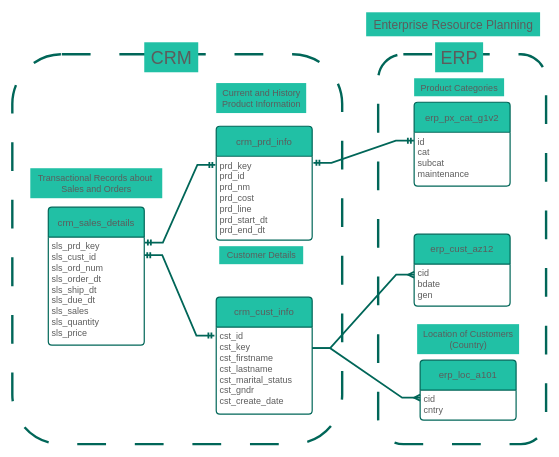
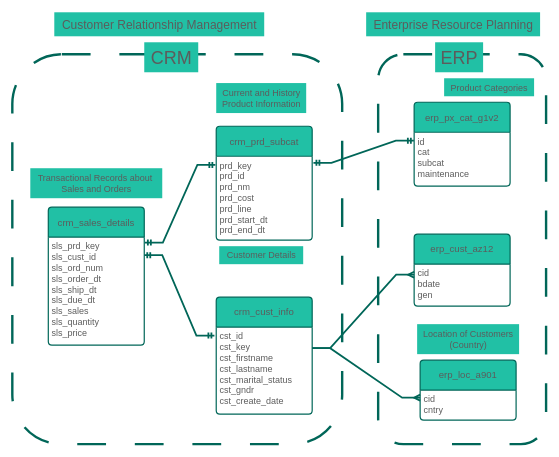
  <mxCell id="0" />
  <mxCell id="1" parent="0" />
  <mxCell id="2" value="&lt;font style=&quot;font-size: 16px;&quot;&gt;crm_sales_details&lt;/font&gt;" style="swimlane;childLayout=stackLayout;horizontal=1;startSize=50;horizontalStack=0;rounded=1;fontSize=14;fontStyle=0;strokeWidth=2;resizeParent=0;resizeLast=1;shadow=0;dashed=0;align=center;arcSize=4;whiteSpace=wrap;html=1;swimlaneFillColor=default;labelBackgroundColor=none;fillColor=#21C0A5;strokeColor=#006658;fontColor=#5C5C5C;" vertex="1" parent="1"><mxGeometry x="80" y="345" width="160" height="230" as="geometry" /></mxCell>
  <mxCell id="3" value="&lt;div align=&quot;left&quot;&gt;&lt;font style=&quot;font-size: 15px;&quot;&gt;sls_prd_key&lt;/font&gt;&lt;/div&gt;&lt;div align=&quot;left&quot;&gt;&lt;font style=&quot;font-size: 15px;&quot;&gt;sls_cust_id&lt;/font&gt;&lt;/div&gt;&lt;div align=&quot;left&quot;&gt;&lt;font style=&quot;font-size: 15px;&quot;&gt;sls_ord_num&lt;/font&gt;&lt;/div&gt;&lt;div align=&quot;left&quot;&gt;&lt;font style=&quot;font-size: 15px;&quot;&gt;sls_order_dt&lt;/font&gt;&lt;/div&gt;&lt;div align=&quot;left&quot;&gt;&lt;font style=&quot;font-size: 15px;&quot;&gt;sls_ship_dt&lt;/font&gt;&lt;/div&gt;&lt;div align=&quot;left&quot;&gt;&lt;font style=&quot;font-size: 15px;&quot;&gt;sls_due_dt&lt;/font&gt;&lt;/div&gt;&lt;div align=&quot;left&quot;&gt;&lt;font style=&quot;font-size: 15px;&quot;&gt;sls_sales&lt;/font&gt;&lt;/div&gt;&lt;div align=&quot;left&quot;&gt;&lt;font style=&quot;font-size: 15px;&quot;&gt;sls_quantity&lt;/font&gt;&lt;/div&gt;&lt;div align=&quot;left&quot;&gt;&lt;font style=&quot;font-size: 15px;&quot;&gt;sls_price&lt;/font&gt;&lt;/div&gt;" style="align=left;strokeColor=none;fillColor=none;spacingLeft=4;spacingRight=4;fontSize=12;verticalAlign=top;resizable=0;rotatable=0;part=1;html=1;whiteSpace=wrap;labelBackgroundColor=none;fontColor=#5C5C5C;" vertex="1" parent="2"><mxGeometry y="50" width="160" height="180" as="geometry" /></mxCell>
- <mxCell id="4" value="&lt;div&gt;&lt;font style=&quot;font-size: 16px;&quot;&gt;crm_prd_info&lt;/font&gt;&lt;/div&gt;" style="swimlane;childLayout=stackLayout;horizontal=1;startSize=50;horizontalStack=0;rounded=1;fontSize=14;fontStyle=0;strokeWidth=2;resizeParent=0;resizeLast=1;shadow=0;dashed=0;align=center;arcSize=4;whiteSpace=wrap;html=1;swimlaneFillColor=default;labelBackgroundColor=none;fillColor=#21C0A5;strokeColor=#006658;fontColor=#5C5C5C;" vertex="1" parent="1"><mxGeometry x="360" y="210" width="160" height="190" as="geometry" /></mxCell>
+ <mxCell id="4" value="&lt;div&gt;&lt;font style=&quot;font-size: 16px;&quot;&gt;crm_prd_subcat&lt;/font&gt;&lt;/div&gt;" style="swimlane;childLayout=stackLayout;horizontal=1;startSize=50;horizontalStack=0;rounded=1;fontSize=14;fontStyle=0;strokeWidth=2;resizeParent=0;resizeLast=1;shadow=0;dashed=0;align=center;arcSize=4;whiteSpace=wrap;html=1;swimlaneFillColor=default;labelBackgroundColor=none;fillColor=#21C0A5;strokeColor=#006658;fontColor=#5C5C5C;" vertex="1" parent="1"><mxGeometry x="360" y="210" width="160" height="190" as="geometry" /></mxCell>
  <mxCell id="5" value="&lt;div&gt;&lt;font style=&quot;font-size: 15px;&quot;&gt;prd_key&lt;/font&gt;&lt;/div&gt;&lt;div&gt;&lt;font style=&quot;font-size: 15px;&quot;&gt;prd_id&lt;/font&gt;&lt;/div&gt;&lt;div&gt;&lt;font style=&quot;font-size: 15px;&quot;&gt;prd_nm&lt;/font&gt;&lt;/div&gt;&lt;div&gt;&lt;font style=&quot;font-size: 15px;&quot;&gt;prd_cost&lt;/font&gt;&lt;/div&gt;&lt;div&gt;&lt;font style=&quot;font-size: 15px;&quot;&gt;prd_line&lt;/font&gt;&lt;/div&gt;&lt;div&gt;&lt;font style=&quot;font-size: 15px;&quot;&gt;prd_start_dt&lt;/font&gt;&lt;/div&gt;&lt;div&gt;&lt;font style=&quot;font-size: 15px;&quot;&gt;prd_end_dt&lt;/font&gt;&lt;/div&gt;" style="align=left;strokeColor=none;fillColor=none;spacingLeft=4;spacingRight=4;fontSize=12;verticalAlign=top;resizable=0;rotatable=0;part=1;html=1;whiteSpace=wrap;labelBackgroundColor=none;fontColor=#5C5C5C;" vertex="1" parent="4"><mxGeometry y="50" width="160" height="140" as="geometry" /></mxCell>
  <mxCell id="6" value="&lt;font style=&quot;font-size: 16px;&quot;&gt;crm_cust_info&lt;/font&gt;" style="swimlane;childLayout=stackLayout;horizontal=1;startSize=50;horizontalStack=0;rounded=1;fontSize=14;fontStyle=0;strokeWidth=2;resizeParent=0;resizeLast=1;shadow=0;dashed=0;align=center;arcSize=4;whiteSpace=wrap;html=1;swimlaneFillColor=default;labelBackgroundColor=none;fillColor=#21C0A5;strokeColor=#006658;fontColor=#5C5C5C;" vertex="1" parent="1"><mxGeometry x="360" y="495" width="160" height="195" as="geometry" /></mxCell>
  <mxCell id="7" value="&lt;div&gt;&lt;font style=&quot;font-size: 15px;&quot;&gt;cst_id&lt;/font&gt;&lt;/div&gt;&lt;div&gt;&lt;font style=&quot;font-size: 15px;&quot;&gt;cst_key&lt;/font&gt;&lt;/div&gt;&lt;div&gt;&lt;font style=&quot;font-size: 15px;&quot;&gt;cst_firstname&lt;/font&gt;&lt;/div&gt;&lt;div&gt;&lt;font style=&quot;font-size: 15px;&quot;&gt;cst_lastname&lt;/font&gt;&lt;/div&gt;&lt;div&gt;&lt;font style=&quot;font-size: 15px;&quot;&gt;cst_marital_status&lt;/font&gt;&lt;/div&gt;&lt;div&gt;&lt;font style=&quot;font-size: 15px;&quot;&gt;cst_gndr&lt;/font&gt;&lt;/div&gt;&lt;div&gt;&lt;font style=&quot;font-size: 15px;&quot;&gt;cst_create_date&lt;/font&gt;&lt;/div&gt;" style="align=left;strokeColor=none;fillColor=none;spacingLeft=4;spacingRight=4;fontSize=12;verticalAlign=top;resizable=0;rotatable=0;part=1;html=1;whiteSpace=wrap;labelBackgroundColor=none;fontColor=#5C5C5C;" vertex="1" parent="6"><mxGeometry y="50" width="160" height="145" as="geometry" /></mxCell>
  <mxCell id="8" value="&lt;font style=&quot;font-size: 16px;&quot;&gt;erp_px_cat_g1v2&lt;/font&gt;" style="swimlane;childLayout=stackLayout;horizontal=1;startSize=50;horizontalStack=0;rounded=1;fontSize=14;fontStyle=0;strokeWidth=2;resizeParent=0;resizeLast=1;shadow=0;dashed=0;align=center;arcSize=4;whiteSpace=wrap;html=1;swimlaneFillColor=default;labelBackgroundColor=none;fillColor=#21C0A5;strokeColor=#006658;fontColor=#5C5C5C;" vertex="1" parent="1"><mxGeometry x="690" y="170" width="160" height="140" as="geometry" /></mxCell>
  <mxCell id="9" value="&lt;div&gt;&lt;font style=&quot;font-size: 15px;&quot;&gt;id&lt;/font&gt;&lt;/div&gt;&lt;div&gt;&lt;font style=&quot;font-size: 15px;&quot;&gt;cat&lt;/font&gt;&lt;/div&gt;&lt;div&gt;&lt;font style=&quot;font-size: 15px;&quot;&gt;subcat&lt;/font&gt;&lt;/div&gt;&lt;div&gt;&lt;font style=&quot;font-size: 15px;&quot;&gt;maintenance&lt;/font&gt;&lt;/div&gt;" style="align=left;strokeColor=none;fillColor=none;spacingLeft=4;spacingRight=4;fontSize=12;verticalAlign=top;resizable=0;rotatable=0;part=1;html=1;whiteSpace=wrap;labelBackgroundColor=none;fontColor=#5C5C5C;" vertex="1" parent="8"><mxGeometry y="50" width="160" height="90" as="geometry" /></mxCell>
  <mxCell id="10" value="&lt;font style=&quot;font-size: 16px;&quot;&gt;erp_cust_az12&lt;/font&gt;" style="swimlane;childLayout=stackLayout;horizontal=1;startSize=50;horizontalStack=0;rounded=1;fontSize=14;fontStyle=0;strokeWidth=2;resizeParent=0;resizeLast=1;shadow=0;dashed=0;align=center;arcSize=4;whiteSpace=wrap;html=1;swimlaneFillColor=default;labelBackgroundColor=none;fillColor=#21C0A5;strokeColor=#006658;fontColor=#5C5C5C;" vertex="1" parent="1"><mxGeometry x="690" y="390" width="160" height="120" as="geometry" /></mxCell>
  <mxCell id="11" value="&lt;div&gt;&lt;font style=&quot;font-size: 15px;&quot;&gt;cid&lt;/font&gt;&lt;/div&gt;&lt;div&gt;&lt;font style=&quot;font-size: 15px;&quot;&gt;bdate&amp;nbsp;&lt;/font&gt;&lt;/div&gt;&lt;div&gt;&lt;font style=&quot;font-size: 15px;&quot;&gt;gen&lt;/font&gt;&lt;/div&gt;" style="align=left;strokeColor=none;fillColor=none;spacingLeft=4;spacingRight=4;fontSize=12;verticalAlign=top;resizable=0;rotatable=0;part=1;html=1;whiteSpace=wrap;labelBackgroundColor=none;fontColor=#5C5C5C;" vertex="1" parent="10"><mxGeometry y="50" width="160" height="70" as="geometry" /></mxCell>
- <mxCell id="12" value="&lt;font style=&quot;font-size: 16px;&quot;&gt;erp_loc_a101&lt;/font&gt;" style="swimlane;childLayout=stackLayout;horizontal=1;startSize=50;horizontalStack=0;rounded=1;fontSize=14;fontStyle=0;strokeWidth=2;resizeParent=0;resizeLast=1;shadow=0;dashed=0;align=center;arcSize=4;whiteSpace=wrap;html=1;swimlaneFillColor=default;labelBackgroundColor=none;fillColor=#21C0A5;strokeColor=#006658;fontColor=#5C5C5C;" vertex="1" parent="1"><mxGeometry x="700" y="600" width="160" height="100" as="geometry" /></mxCell>
+ <mxCell id="12" value="&lt;font style=&quot;font-size: 16px;&quot;&gt;erp_loc_a901&lt;/font&gt;" style="swimlane;childLayout=stackLayout;horizontal=1;startSize=50;horizontalStack=0;rounded=1;fontSize=14;fontStyle=0;strokeWidth=2;resizeParent=0;resizeLast=1;shadow=0;dashed=0;align=center;arcSize=4;whiteSpace=wrap;html=1;swimlaneFillColor=default;labelBackgroundColor=none;fillColor=#21C0A5;strokeColor=#006658;fontColor=#5C5C5C;" vertex="1" parent="1"><mxGeometry x="700" y="600" width="160" height="100" as="geometry" /></mxCell>
  <mxCell id="13" value="&lt;div&gt;&lt;font style=&quot;font-size: 15px;&quot;&gt;cid&lt;/font&gt;&lt;/div&gt;&lt;div&gt;&lt;font style=&quot;font-size: 15px;&quot;&gt;cntry&lt;/font&gt;&lt;/div&gt;" style="align=left;strokeColor=none;fillColor=none;spacingLeft=4;spacingRight=4;fontSize=12;verticalAlign=top;resizable=0;rotatable=0;part=1;html=1;whiteSpace=wrap;labelBackgroundColor=none;fontColor=#5C5C5C;" vertex="1" parent="12"><mxGeometry y="50" width="160" height="50" as="geometry" /></mxCell>
  <mxCell id="14" value="" style="edgeStyle=entityRelationEdgeStyle;fontSize=12;html=1;endArrow=ERmandOne;startArrow=ERmandOne;rounded=0;entryX=-0.009;entryY=0.104;entryDx=0;entryDy=0;entryPerimeter=0;strokeWidth=3;strokeColor=#006658;labelBackgroundColor=none;fontColor=default;" edge="1" parent="1" target="5"><mxGeometry width="100" height="100" relative="1" as="geometry"><mxPoint x="241" y="404" as="sourcePoint" /><mxPoint x="340" y="310" as="targetPoint" /><Array as="points"><mxPoint x="80" y="360" /></Array></mxGeometry></mxCell>
  <mxCell id="15" value="" style="edgeStyle=entityRelationEdgeStyle;fontSize=12;html=1;endArrow=ERmandOne;startArrow=ERmandOne;rounded=0;entryX=-0.019;entryY=0.097;entryDx=0;entryDy=0;entryPerimeter=0;strokeWidth=3;strokeColor=#006658;labelBackgroundColor=none;fontColor=default;" edge="1" parent="1" target="7"><mxGeometry width="100" height="100" relative="1" as="geometry"><mxPoint x="240" y="425" as="sourcePoint" /><mxPoint x="340" y="330" as="targetPoint" /><Array as="points"><mxPoint x="250" y="390" /></Array></mxGeometry></mxCell>
  <mxCell id="16" value="" style="edgeStyle=entityRelationEdgeStyle;fontSize=12;html=1;endArrow=ERmandOne;startArrow=ERmandOne;rounded=0;exitX=1.013;exitY=0.079;exitDx=0;exitDy=0;exitPerimeter=0;entryX=-0.003;entryY=0.156;entryDx=0;entryDy=0;entryPerimeter=0;strokeColor=#006658;strokeWidth=3;labelBackgroundColor=none;fontColor=default;jumpStyle=arc;" edge="1" parent="1" source="5" target="9"><mxGeometry width="100" height="100" relative="1" as="geometry"><mxPoint x="530" y="270" as="sourcePoint" /><mxPoint x="630" y="170" as="targetPoint" /><Array as="points"><mxPoint x="520" y="270" /><mxPoint x="610" y="210" /><mxPoint x="600" y="220" /></Array></mxGeometry></mxCell>
  <mxCell id="17" value="" style="edgeStyle=entityRelationEdgeStyle;fontSize=12;html=1;endArrow=ERmany;rounded=0;entryX=0;entryY=0.25;entryDx=0;entryDy=0;strokeWidth=3;strokeColor=#006658;labelBackgroundColor=none;fontColor=default;" edge="1" parent="1" target="13"><mxGeometry width="100" height="100" relative="1" as="geometry"><mxPoint x="520" y="580" as="sourcePoint" /><mxPoint x="620" y="480" as="targetPoint" /><Array as="points"><mxPoint x="670" y="630" /></Array></mxGeometry></mxCell>
  <mxCell id="18" value="" style="edgeStyle=entityRelationEdgeStyle;fontSize=12;html=1;endArrow=ERmany;rounded=0;entryX=0;entryY=0.25;entryDx=0;entryDy=0;strokeWidth=3;strokeColor=#006658;labelBackgroundColor=none;fontColor=default;" edge="1" parent="1" target="11"><mxGeometry width="100" height="100" relative="1" as="geometry"><mxPoint x="520" y="580" as="sourcePoint" /><mxPoint x="620" y="480" as="targetPoint" /></mxGeometry></mxCell>
  <mxCell id="19" value="&lt;div&gt;&lt;font style=&quot;font-size: 15px;&quot;&gt;Transactional Records about&amp;nbsp;&lt;/font&gt;&lt;/div&gt;&lt;div&gt;&lt;font style=&quot;font-size: 15px;&quot;&gt;Sales and Orders&lt;/font&gt;&lt;/div&gt;" style="text;html=1;align=center;verticalAlign=middle;resizable=0;points=[];autosize=1;strokeColor=none;fillColor=#21C0A5;labelBackgroundColor=none;fontColor=#5C5C5C;" vertex="1" parent="1"><mxGeometry x="50" y="280" width="220" height="50" as="geometry" /></mxCell>
  <mxCell id="20" value="&lt;div&gt;&lt;font style=&quot;font-size: 15px;&quot;&gt;Current and History&lt;/font&gt;&lt;/div&gt;&lt;div&gt;&lt;font style=&quot;font-size: 15px;&quot;&gt;Product Information&lt;/font&gt;&lt;/div&gt;" style="text;html=1;align=center;verticalAlign=middle;resizable=0;points=[];autosize=1;strokeColor=none;fillColor=#21C0A5;labelBackgroundColor=none;fontColor=#5C5C5C;" vertex="1" parent="1"><mxGeometry x="360" y="138" width="150" height="50" as="geometry" /></mxCell>
  <mxCell id="21" value="&lt;font style=&quot;font-size: 15px;&quot;&gt;Customer Details&lt;/font&gt;" style="text;html=1;align=center;verticalAlign=middle;resizable=0;points=[];autosize=1;strokeColor=none;fillColor=#21C0A5;labelBackgroundColor=none;fontColor=#5C5C5C;" vertex="1" parent="1"><mxGeometry x="365" y="410" width="140" height="30" as="geometry" /></mxCell>
- <mxCell id="22" value="&lt;div&gt;&lt;font style=&quot;font-size: 15px;&quot;&gt;Product Categories&lt;/font&gt;&lt;/div&gt;" style="text;html=1;align=center;verticalAlign=middle;resizable=0;points=[];autosize=1;strokeColor=none;fillColor=#21C0A5;labelBackgroundColor=none;fontColor=#5C5C5C;" vertex="1" parent="1"><mxGeometry x="690" y="130" width="150" height="30" as="geometry" /></mxCell>
+ <mxCell id="22" value="&lt;div&gt;&lt;font style=&quot;font-size: 15px;&quot;&gt;Product Categories&lt;/font&gt;&lt;/div&gt;" style="text;html=1;align=center;verticalAlign=middle;resizable=0;points=[];autosize=1;strokeColor=none;fillColor=#21C0A5;labelBackgroundColor=none;fontColor=#5C5C5C;" vertex="1" parent="1"><mxGeometry x="740" y="130" width="150" height="30" as="geometry" /></mxCell>
  <mxCell id="23" value="&lt;div&gt;&lt;font style=&quot;font-size: 15px;&quot;&gt;Location of Customers&lt;/font&gt;&lt;/div&gt;&lt;div&gt;&lt;font style=&quot;font-size: 15px;&quot;&gt;(Country)&lt;/font&gt;&lt;/div&gt;" style="text;html=1;align=center;verticalAlign=middle;resizable=0;points=[];autosize=1;strokeColor=none;fillColor=#21C0A5;labelBackgroundColor=none;fontColor=#5C5C5C;" vertex="1" parent="1"><mxGeometry x="695" y="540" width="170" height="50" as="geometry" /></mxCell>
  <mxCell id="24" value="" style="rounded=1;whiteSpace=wrap;html=1;fillColor=none;dashed=1;dashPattern=12 12;strokeColor=#006658;strokeWidth=4;labelBackgroundColor=none;fontColor=#5C5C5C;" vertex="1" parent="1"><mxGeometry y="90" width="550" height="650" as="geometry" x="20" /></mxCell>
  <mxCell id="25" value="" style="rounded=1;whiteSpace=wrap;html=1;fillColor=none;dashed=1;dashPattern=12 12;strokeWidth=4;strokeColor=#006658;labelBackgroundColor=none;fontColor=#5C5C5C;" vertex="1" parent="1"><mxGeometry x="630" y="90" width="280" height="650" as="geometry" /></mxCell>
  <mxCell id="26" value="&lt;font style=&quot;font-size: 30px;&quot;&gt;CRM&lt;/font&gt;" style="text;html=1;align=center;verticalAlign=middle;resizable=0;points=[];autosize=1;strokeColor=none;fillColor=#21C0A5;labelBackgroundColor=none;fontColor=#5C5C5C;" vertex="1" parent="1"><mxGeometry x="240" width="90" height="50" as="geometry" y="70" /></mxCell>
  <mxCell id="27" value="&lt;font style=&quot;font-size: 30px;&quot;&gt;ERP&lt;/font&gt;" style="text;html=1;align=center;verticalAlign=middle;resizable=0;points=[];autosize=1;strokeColor=none;fillColor=#21C0A5;labelBackgroundColor=none;fontColor=#5C5C5C;" vertex="1" parent="1"><mxGeometry x="725" width="80" height="50" as="geometry" y="70" /></mxCell>
+ <mxCell id="28" value="&lt;font style=&quot;font-size: 20px;&quot;&gt;Customer Relationship Management&lt;/font&gt;" style="text;html=1;align=center;verticalAlign=middle;resizable=0;points=[];autosize=1;strokeColor=none;fillColor=#21C0A5;labelBackgroundColor=none;fontColor=#5C5C5C;" vertex="1" parent="1"><mxGeometry x="90" y="20" width="350" height="40" as="geometry" /></mxCell>
  <mxCell id="29" value="&lt;font style=&quot;font-size: 20px;&quot;&gt;Enterprise Resource Planning&lt;/font&gt;" style="text;html=1;align=center;verticalAlign=middle;resizable=0;points=[];autosize=1;strokeColor=none;fillColor=#21C0A5;labelBackgroundColor=none;fontColor=#5C5C5C;" vertex="1" parent="1"><mxGeometry x="610" y="20" width="290" height="40" as="geometry" /></mxCell>
